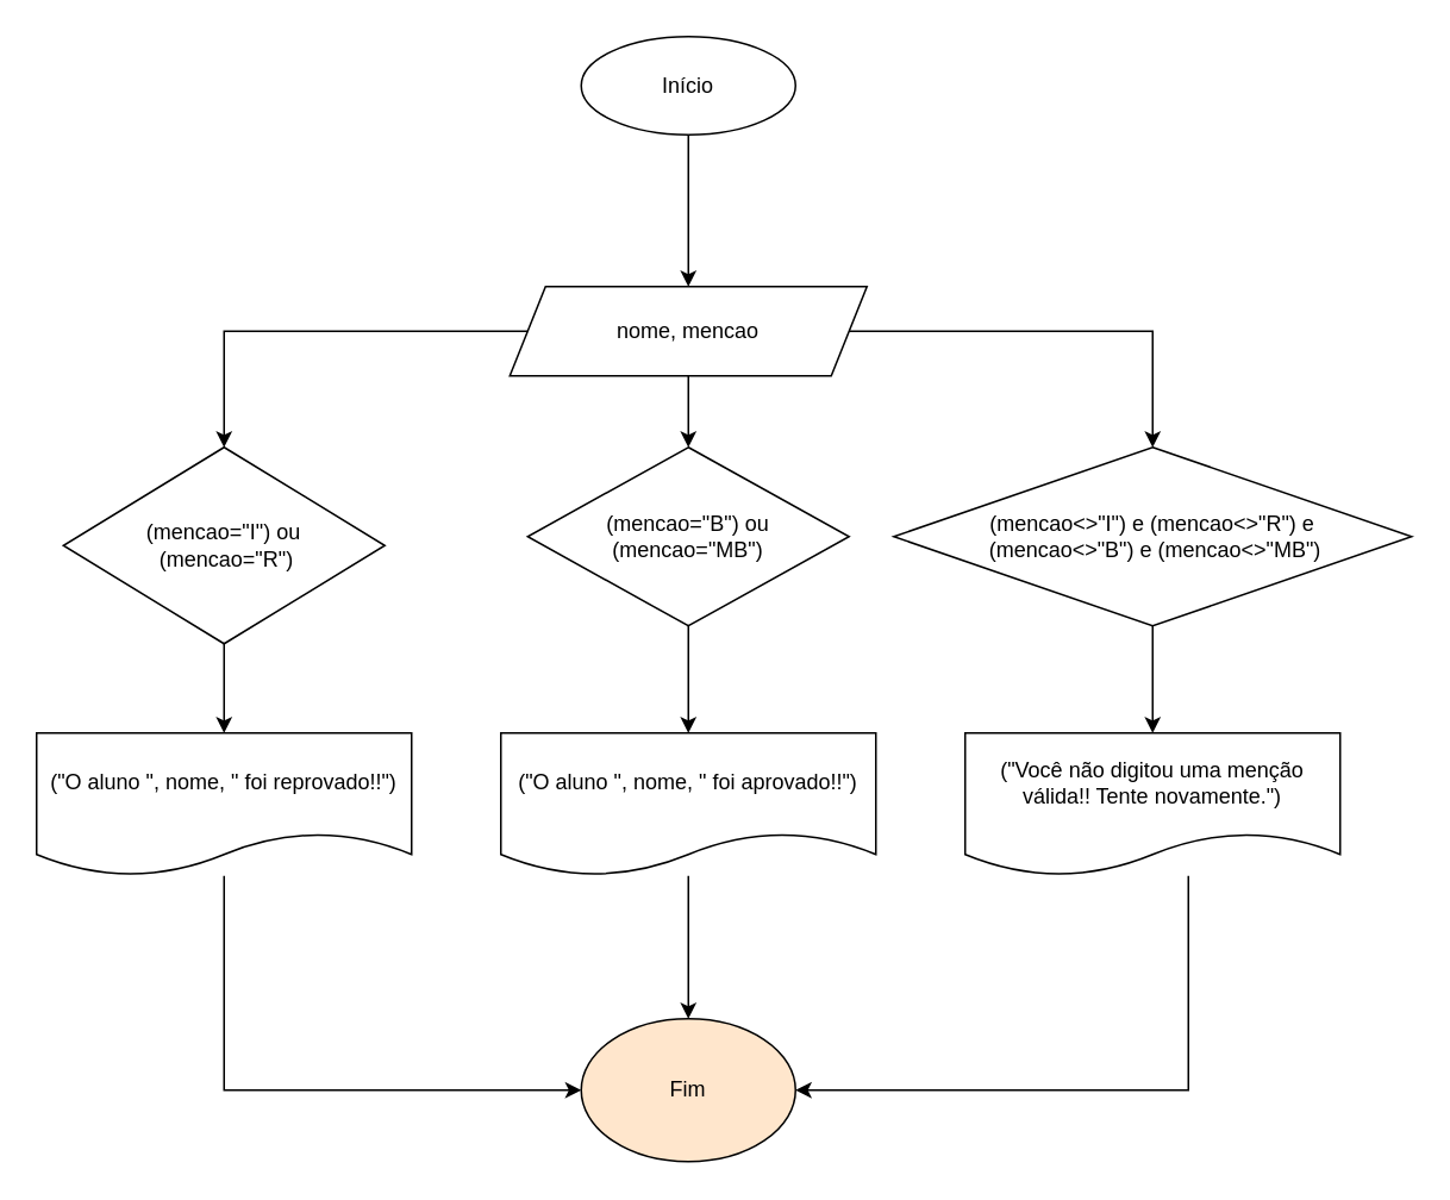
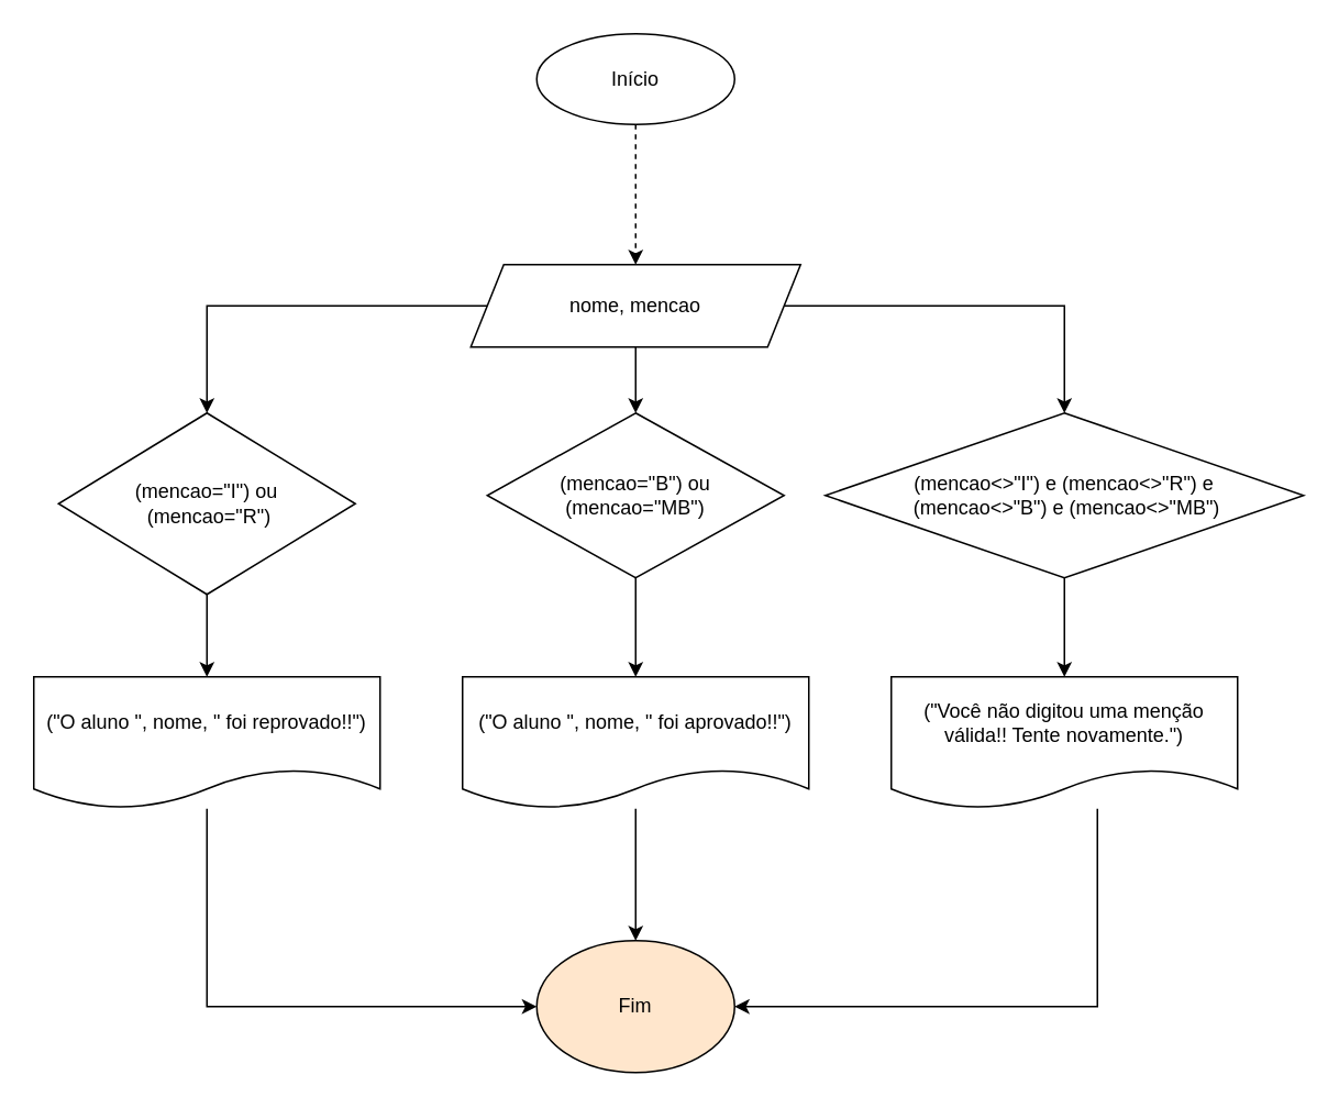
  <mxCell id="0" />
  <mxCell id="1" parent="0" />
- <mxCell id="2" style="edgeStyle=orthogonalEdgeStyle;rounded=0;orthogonalLoop=1;jettySize=auto;html=1;entryX=0.5;entryY=0;entryDx=0;entryDy=0;" edge="1" parent="1" source="3" target="7"><mxGeometry relative="1" as="geometry" /></mxCell>
+ <mxCell id="2" style="edgeStyle=orthogonalEdgeStyle;rounded=0;orthogonalLoop=1;jettySize=auto;html=1;entryX=0.5;entryY=0;entryDx=0;entryDy=0;dashed=1;" edge="1" parent="1" source="3" target="7"><mxGeometry relative="1" as="geometry" /></mxCell>
  <mxCell id="3" value="Início" style="ellipse;whiteSpace=wrap;html=1;" vertex="1" parent="1"><mxGeometry x="325" y="20" width="120" height="55" as="geometry" /></mxCell>
  <mxCell id="4" style="edgeStyle=orthogonalEdgeStyle;rounded=0;orthogonalLoop=1;jettySize=auto;html=1;entryX=0.5;entryY=0;entryDx=0;entryDy=0;" edge="1" parent="1" source="7" target="11"><mxGeometry relative="1" as="geometry" /></mxCell>
  <mxCell id="5" style="edgeStyle=orthogonalEdgeStyle;rounded=0;orthogonalLoop=1;jettySize=auto;html=1;entryX=0.5;entryY=0;entryDx=0;entryDy=0;" edge="1" parent="1" source="7" target="19"><mxGeometry relative="1" as="geometry" /></mxCell>
  <mxCell id="6" style="edgeStyle=orthogonalEdgeStyle;rounded=0;orthogonalLoop=1;jettySize=auto;html=1;entryX=0.5;entryY=0;entryDx=0;entryDy=0;" edge="1" parent="1" source="7" target="15"><mxGeometry relative="1" as="geometry" /></mxCell>
  <mxCell id="7" value="nome, mencao" style="shape=parallelogram;perimeter=parallelogramPerimeter;whiteSpace=wrap;html=1;fixedSize=1;" vertex="1" parent="1"><mxGeometry x="285" y="160" width="200" height="50" as="geometry" /></mxCell>
  <mxCell id="8" style="edgeStyle=orthogonalEdgeStyle;rounded=0;orthogonalLoop=1;jettySize=auto;html=1;entryX=0.5;entryY=0;entryDx=0;entryDy=0;" edge="1" parent="1"><mxGeometry relative="1" as="geometry"><mxPoint x="394" y="140" as="targetPoint" /></mxGeometry></mxCell>
  <mxCell id="9" style="edgeStyle=orthogonalEdgeStyle;rounded=0;orthogonalLoop=1;jettySize=auto;html=1;entryX=0.5;entryY=0;entryDx=0;entryDy=0;" edge="1" parent="1"><mxGeometry relative="1" as="geometry"><mxPoint x="394" y="260" as="targetPoint" /></mxGeometry></mxCell>
  <mxCell id="10" style="edgeStyle=orthogonalEdgeStyle;rounded=0;orthogonalLoop=1;jettySize=auto;html=1;entryX=0.5;entryY=0;entryDx=0;entryDy=0;" edge="1" parent="1" source="11" target="13"><mxGeometry relative="1" as="geometry" /></mxCell>
  <mxCell id="11" value="(mencao=&quot;B&quot;) ou (mencao=&quot;MB&quot;)" style="rhombus;whiteSpace=wrap;html=1;" vertex="1" parent="1"><mxGeometry x="295" y="250" width="180" height="100" as="geometry" /></mxCell>
  <mxCell id="12" style="edgeStyle=orthogonalEdgeStyle;rounded=0;orthogonalLoop=1;jettySize=auto;html=1;" edge="1" parent="1" source="13"><mxGeometry relative="1" as="geometry"><mxPoint x="385" y="570" as="targetPoint" /></mxGeometry></mxCell>
  <mxCell id="13" value="&lt;div&gt;(&quot;O aluno &quot;, nome, &quot; foi aprovado!!&quot;)&lt;/div&gt;" style="shape=document;whiteSpace=wrap;html=1;boundedLbl=1;" vertex="1" parent="1"><mxGeometry x="280" y="410" width="210" height="80" as="geometry" /></mxCell>
  <mxCell id="14" style="edgeStyle=orthogonalEdgeStyle;rounded=0;orthogonalLoop=1;jettySize=auto;html=1;entryX=0.5;entryY=0;entryDx=0;entryDy=0;" edge="1" parent="1" source="15" target="17"><mxGeometry relative="1" as="geometry" /></mxCell>
  <mxCell id="15" value="(mencao&amp;lt;&amp;gt;&quot;I&quot;) e (mencao&amp;lt;&amp;gt;&quot;R&quot;) e&lt;br&gt;&amp;nbsp;(mencao&amp;lt;&amp;gt;&quot;B&quot;) e (mencao&amp;lt;&amp;gt;&quot;MB&quot;)" style="rhombus;whiteSpace=wrap;html=1;" vertex="1" parent="1"><mxGeometry x="500" y="250" width="290" height="100" as="geometry" /></mxCell>
  <mxCell id="16" style="edgeStyle=orthogonalEdgeStyle;rounded=0;orthogonalLoop=1;jettySize=auto;html=1;entryX=1;entryY=0.5;entryDx=0;entryDy=0;" edge="1" parent="1" source="17" target="22"><mxGeometry relative="1" as="geometry"><mxPoint x="460" y="610" as="targetPoint" /><Array as="points"><mxPoint x="665" y="610" /></Array></mxGeometry></mxCell>
  <mxCell id="17" value="&lt;div&gt;(&quot;Você não digitou uma menção válida!! Tente novamente.&quot;)&lt;/div&gt;" style="shape=document;whiteSpace=wrap;html=1;boundedLbl=1;" vertex="1" parent="1"><mxGeometry x="540" y="410" width="210" height="80" as="geometry" /></mxCell>
  <mxCell id="18" style="edgeStyle=orthogonalEdgeStyle;rounded=0;orthogonalLoop=1;jettySize=auto;html=1;entryX=0.5;entryY=0;entryDx=0;entryDy=0;" edge="1" parent="1" source="19" target="21"><mxGeometry relative="1" as="geometry" /></mxCell>
  <mxCell id="19" value="(mencao=&quot;I&quot;) ou&lt;br&gt;&amp;nbsp;(mencao=&quot;R&quot;)" style="rhombus;whiteSpace=wrap;html=1;" vertex="1" parent="1"><mxGeometry x="35" y="250" width="180" height="110" as="geometry" /></mxCell>
  <mxCell id="20" style="edgeStyle=orthogonalEdgeStyle;rounded=0;orthogonalLoop=1;jettySize=auto;html=1;entryX=0;entryY=0.5;entryDx=0;entryDy=0;" edge="1" parent="1" source="21" target="22"><mxGeometry relative="1" as="geometry"><mxPoint x="300" y="610" as="targetPoint" /><Array as="points"><mxPoint x="125" y="610" /></Array></mxGeometry></mxCell>
  <mxCell id="21" value="(&quot;O aluno &quot;, nome, &quot; foi reprovado!!&quot;)" style="shape=document;whiteSpace=wrap;html=1;boundedLbl=1;" vertex="1" parent="1"><mxGeometry x="20" y="410" width="210" height="80" as="geometry" /></mxCell>
  <mxCell id="22" value="Fim" style="ellipse;whiteSpace=wrap;html=1;fillColor=#ffe6cc;" vertex="1" parent="1"><mxGeometry x="325" y="570" width="120" height="80" as="geometry" /></mxCell>
